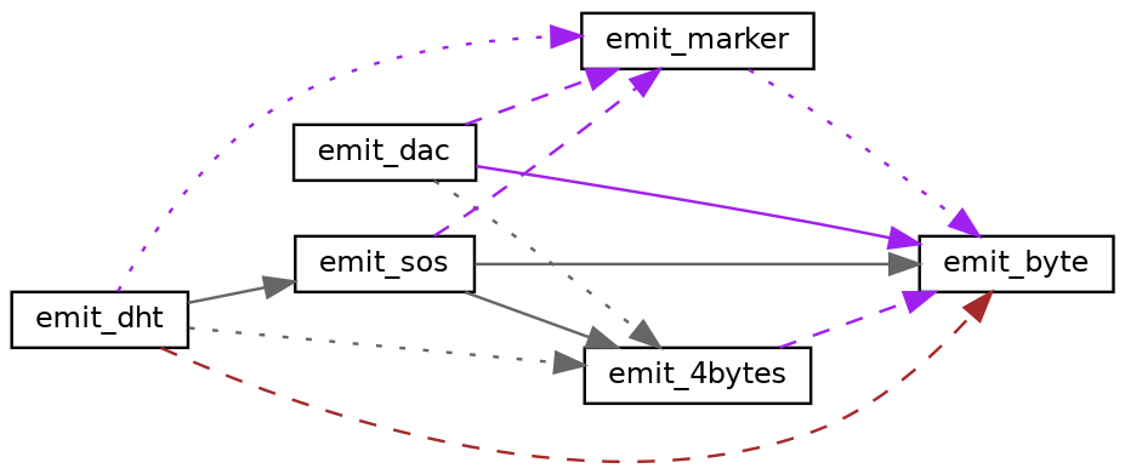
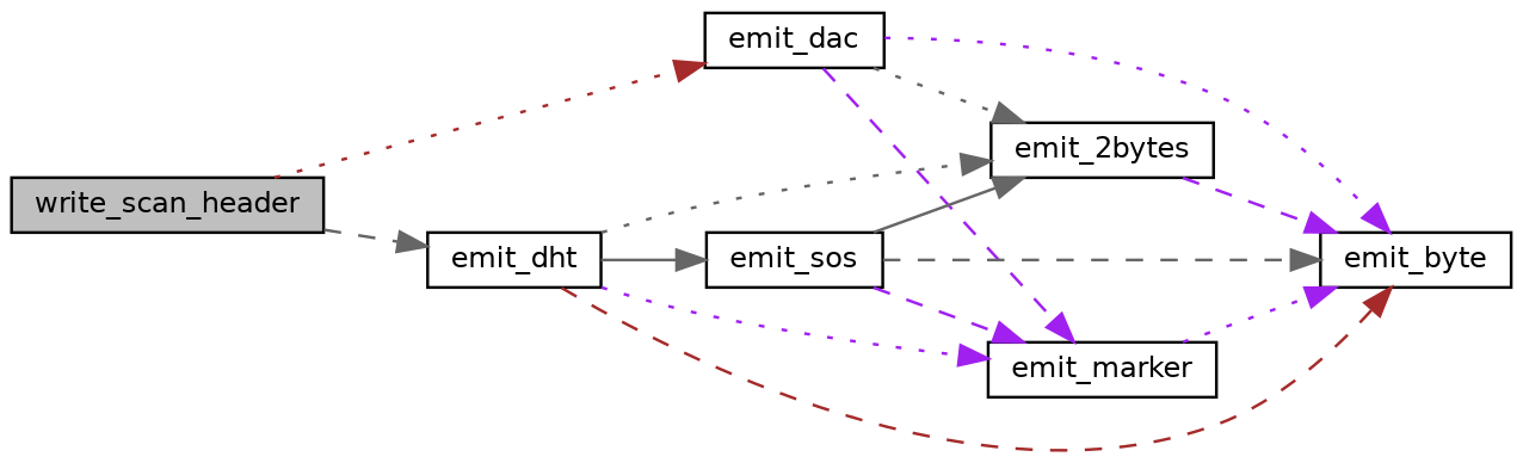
  digraph {
    rankdir=LR
    node [color=black fontname=Helvetica fontsize=10 shape=record]
    edge [color=gray40 fontname=Helvetica fontsize=10 labelfontname=Helvetica labelfontsize=10 style=dotted]
+   n1 [fillcolor=grey75 fontcolor=black height=0.2 label=write_scan_header style=filled width=0.4]
    n2 [height=0.2 label=emit_dac width=0.4]
    n3 [height=0.2 label=emit_dht width=0.4]
    n4 [height=0.2 label=emit_marker width=0.4]
    n5 [height=0.2 label=emit_byte width=0.4]
-   n6 [height=0.2 label=emit_4bytes width=0.4]
+   n6 [height=0.2 label=emit_2bytes width=0.4]
    n7 [height=0.2 label=emit_sos width=0.4]
+   n1 -> n2 [color=brown]
+   n1 -> n3 [style=dashed]
    n2 -> n4 [color=purple style=dashed]
-   n2 -> n5 [color=purple style=solid]
+   n2 -> n5 [color=purple]
    n2 -> n6
    n3 -> n4 [color=purple]
    n3 -> n5 [color=brown style=dashed]
    n3 -> n6
    n3 -> n7 [style=solid]
    n4 -> n5 [color=purple]
    n6 -> n5 [color=purple style=dashed]
    n7 -> n4 [color=purple style=dashed]
-   n7 -> n5 [style=solid]
+   n7 -> n5 [style=dashed]
    n7 -> n6 [style=solid]
  }
